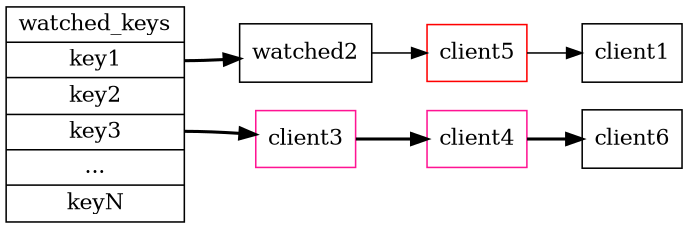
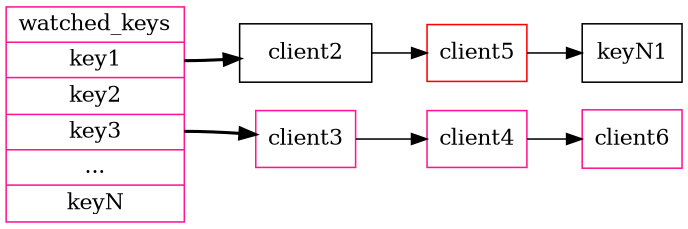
  digraph {
    rankdir=LR
    node [color=black shape=record]
    edge [style=bold]
-   n1 [label="watched_keys |<key1> key1 |<key2> key2 |<key3> key3 | ... |<keyN> keyN"]
-   n2 [label=watched2]
+   n1 [color=deeppink label="watched_keys |<key1> key1 |<key2> key2 |<key3> key3 | ... |<keyN> keyN"]
+   n2 [label=client2]
    n3 [color=deeppink label=client3]
    n4 [color=red label=client5]
    n5 [color=deeppink label=client4]
-   n6 [label=client1]
-   n7 [label=client6]
+   n6 [label=keyN1]
+   n7 [color=deeppink label=client6]
    n1 -> n2 [tailport=key1]
    n1 -> n3 [tailport=key3]
    n2 -> n4 [style=solid]
-   n3 -> n5
+   n3 -> n5 [style=solid]
    n4 -> n6 [style=solid]
-   n5 -> n7
+   n5 -> n7 [style=solid]
  }
